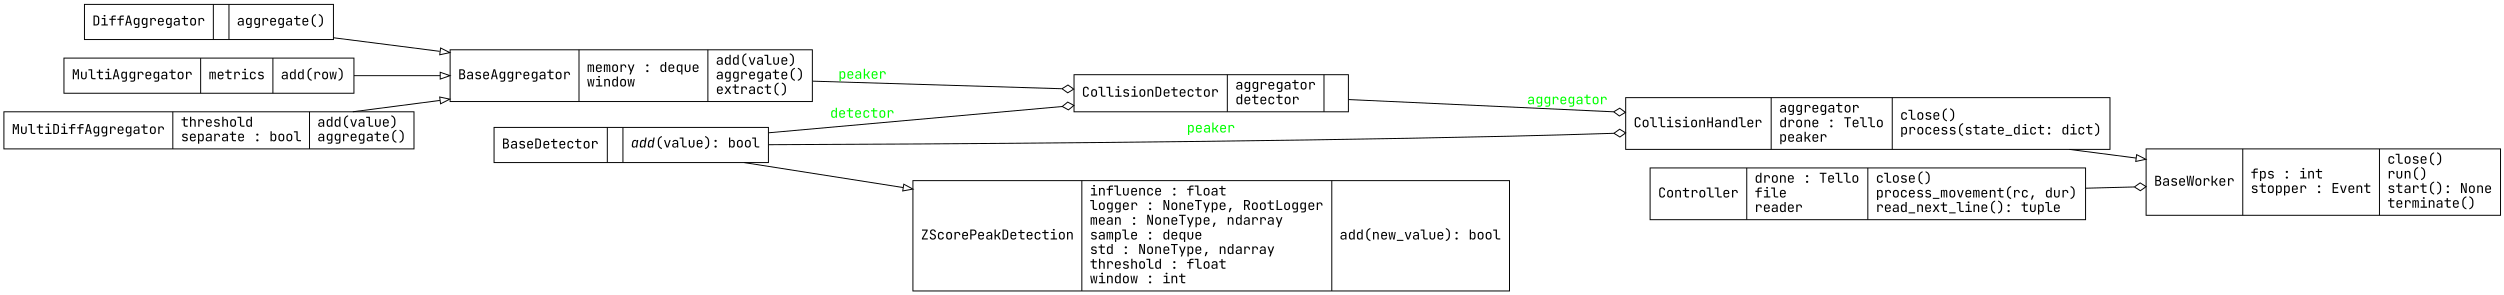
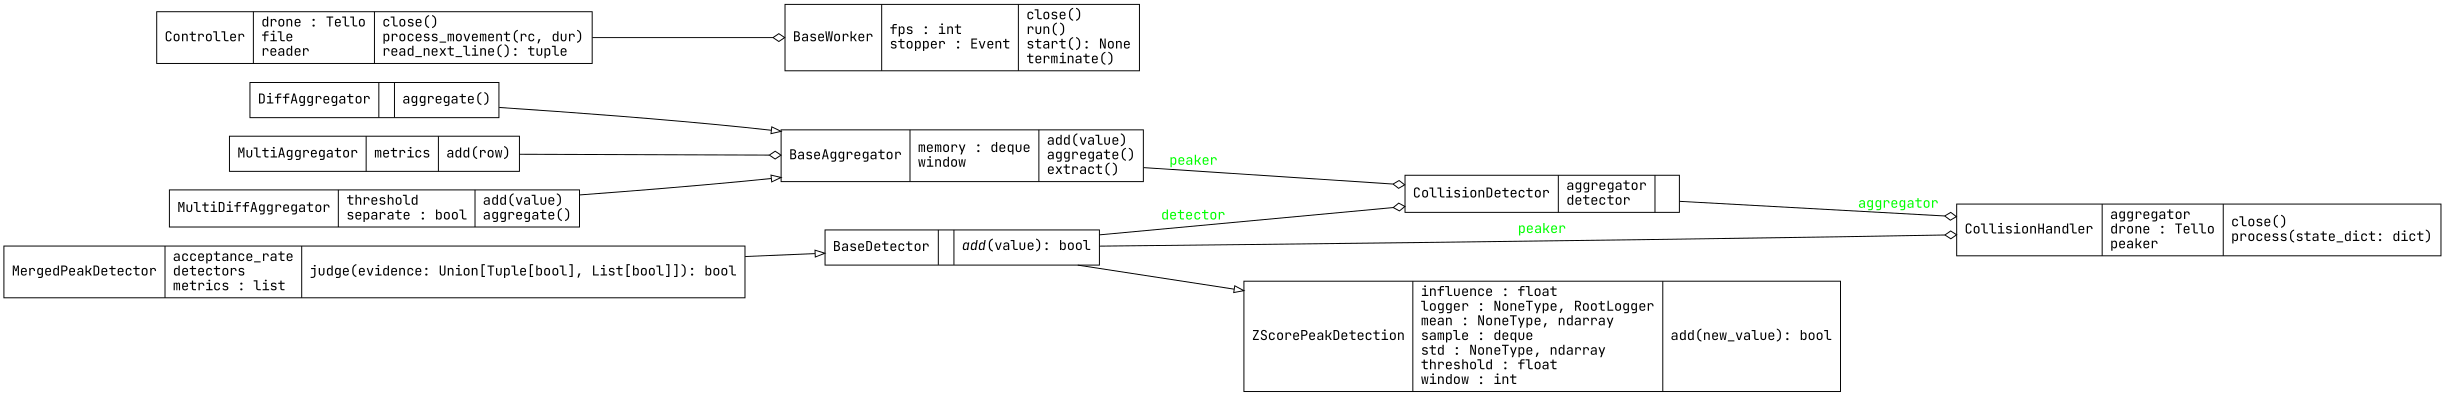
  digraph {
    fontname="JetBrains Mono"
    rankdir=LR
    node [color=black fontcolor=black fontname="JetBrains Mono" shape=record style=solid]
    edge [arrowhead=empty arrowtail=none fontname="JetBrains Mono"]
    n1 [label=<{BaseAggregator|memory : deque<br ALIGN="LEFT"/>window<br ALIGN="LEFT"/>|add(value)<br ALIGN="LEFT"/>aggregate()<br ALIGN="LEFT"/>extract()<br ALIGN="LEFT"/>}>]
    n2 [label=<{CollisionDetector|aggregator<br ALIGN="LEFT"/>detector<br ALIGN="LEFT"/>|}>]
    n3 [label=<{CollisionHandler|aggregator<br ALIGN="LEFT"/>drone : Tello<br ALIGN="LEFT"/>peaker<br ALIGN="LEFT"/>|close()<br ALIGN="LEFT"/>process(state_dict: dict)<br ALIGN="LEFT"/>}>]
    n4 [label=<{BaseWorker|fps : int<br ALIGN="LEFT"/>stopper : Event<br ALIGN="LEFT"/>|close()<br ALIGN="LEFT"/>run()<br ALIGN="LEFT"/>start(): None<br ALIGN="LEFT"/>terminate()<br ALIGN="LEFT"/>}>]
    n5 [label=<{BaseDetector|<br ALIGN="LEFT"/>|<I>add</I>(value): bool<br ALIGN="LEFT"/>}>]
    n6 [label=<{ZScorePeakDetection|influence : float<br ALIGN="LEFT"/>logger : NoneType, RootLogger<br ALIGN="LEFT"/>mean : NoneType, ndarray<br ALIGN="LEFT"/>sample : deque<br ALIGN="LEFT"/>std : NoneType, ndarray<br ALIGN="LEFT"/>threshold : float<br ALIGN="LEFT"/>window : int<br ALIGN="LEFT"/>|add(new_value): bool<br ALIGN="LEFT"/>}>]
    n7 [label=<{Controller|drone : Tello<br ALIGN="LEFT"/>file<br ALIGN="LEFT"/>reader<br ALIGN="LEFT"/>|close()<br ALIGN="LEFT"/>process_movement(rc, dur)<br ALIGN="LEFT"/>read_next_line(): tuple<br ALIGN="LEFT"/>}>]
    n8 [label=<{DiffAggregator|<br ALIGN="LEFT"/>|aggregate()<br ALIGN="LEFT"/>}>]
+   n9 [label=<{MergedPeakDetector|acceptance_rate<br ALIGN="LEFT"/>detectors<br ALIGN="LEFT"/>metrics : list<br ALIGN="LEFT"/>|judge(evidence: Union[Tuple[bool], List[bool]]): bool<br ALIGN="LEFT"/>}>]
    n10 [label=<{MultiAggregator|metrics<br ALIGN="LEFT"/>|add(row)<br ALIGN="LEFT"/>}>]
    n11 [label=<{MultiDiffAggregator|threshold<br ALIGN="LEFT"/>separate : bool<br ALIGN="LEFT"/>|add(value)<br ALIGN="LEFT"/>aggregate()<br ALIGN="LEFT"/>}>]
    n1 -> n2 [arrowhead=odiamond fontcolor=green label=peaker style=solid]
    n2 -> n3 [arrowhead=odiamond fontcolor=green label=aggregator style=solid]
-   n3 -> n4
    n5 -> n2 [arrowhead=odiamond fontcolor=green label=detector style=solid]
    n5 -> n3 [arrowhead=odiamond fontcolor=green label=peaker style=solid]
    n5 -> n6
    n7 -> n4 [arrowhead=odiamond]
    n8 -> n1
-   n10 -> n1
+   n9 -> n5
+   n10 -> n1 [arrowhead=odiamond]
    n11 -> n1
  }
